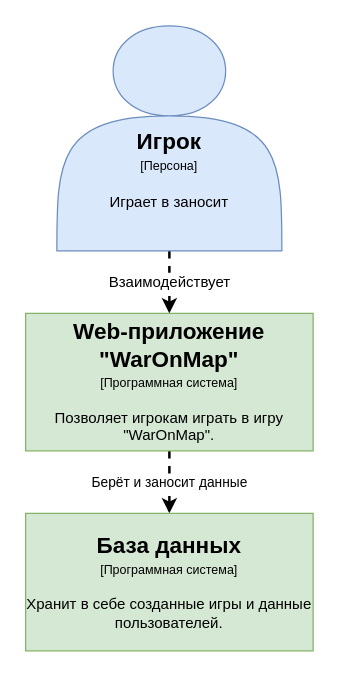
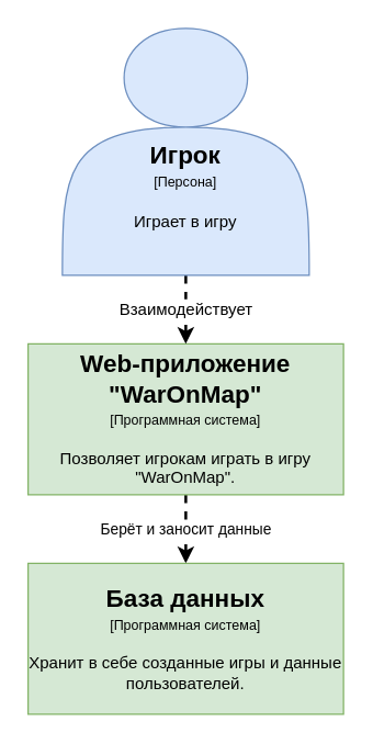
  <mxCell id="0" />
  <mxCell id="1" parent="0" />
  <mxCell id="2" value="Берёт и заносит данные" style="edgeStyle=orthogonalEdgeStyle;rounded=0;orthogonalLoop=1;jettySize=auto;html=1;exitX=0.5;exitY=1;exitDx=0;exitDy=0;dashed=1;strokeWidth=2;" edge="1" parent="1" source="3" target="6"><mxGeometry relative="1" as="geometry" /></mxCell>
  <mxCell id="3" value="&lt;div&gt;&lt;b&gt;&lt;font style=&quot;font-size: 18px&quot;&gt;Web-приложение &quot;WarOnMap&quot;&lt;/font&gt;&lt;/b&gt;&lt;br&gt;&lt;/div&gt;&lt;div&gt;&lt;font style=&quot;font-size: 10px&quot;&gt;[&lt;/font&gt;&lt;font style=&quot;font-size: 10px&quot;&gt;&lt;span class=&quot;tlid-translation translation&quot; lang=&quot;ru&quot;&gt;&lt;span title=&quot;&quot; class=&quot;&quot;&gt;Программная система&lt;/span&gt;&lt;/span&gt;]&lt;/font&gt;&lt;/div&gt;&lt;div&gt;&lt;font style=&quot;font-size: 10px&quot;&gt;&lt;br&gt;&lt;/font&gt;&lt;/div&gt;&lt;div&gt;Позволяет игрокам играть в игру &quot;WarOnMap&quot;.&lt;br&gt;&lt;/div&gt;" style="rounded=0;whiteSpace=wrap;html=1;fillColor=#d5e8d4;strokeColor=#82b366;" parent="1" vertex="1"><mxGeometry x="20" y="250" width="230" height="110" as="geometry" /></mxCell>
  <mxCell id="4" value="&lt;font style=&quot;font-size: 12px&quot;&gt;Взаимодействует&lt;/font&gt;" style="edgeStyle=orthogonalEdgeStyle;rounded=0;orthogonalLoop=1;jettySize=auto;html=1;exitX=0.5;exitY=1;exitDx=0;exitDy=0;entryX=0.5;entryY=0;entryDx=0;entryDy=0;dashed=1;strokeWidth=2;" edge="1" parent="1" source="5" target="3"><mxGeometry relative="1" as="geometry" /></mxCell>
- <mxCell id="5" value="&lt;div&gt;&lt;br&gt;&lt;/div&gt;&lt;div&gt;&lt;br&gt;&lt;/div&gt;&lt;div&gt;&lt;b&gt;&lt;font style=&quot;font-size: 18px&quot;&gt;&lt;br&gt;&lt;/font&gt;&lt;/b&gt;&lt;/div&gt;&lt;div&gt;&lt;b&gt;&lt;font style=&quot;font-size: 18px&quot;&gt;Игрок&lt;br&gt;&lt;/font&gt;&lt;/b&gt;&lt;/div&gt;&lt;div&gt;&lt;font style=&quot;font-size: 10px&quot;&gt;[Персона]&lt;/font&gt;&lt;/div&gt;&lt;div&gt;&lt;font style=&quot;font-size: 10px&quot;&gt;&lt;br&gt;&lt;/font&gt;&lt;/div&gt;&lt;div&gt;Играет в заносит&lt;br&gt;&lt;/div&gt;" style="shape=actor;whiteSpace=wrap;html=1;fillColor=#dae8fc;strokeColor=#6c8ebf;" parent="1" vertex="1"><mxGeometry x="45" y="20" width="180" height="180" as="geometry" /></mxCell>
+ <mxCell id="5" value="&lt;div&gt;&lt;br&gt;&lt;/div&gt;&lt;div&gt;&lt;br&gt;&lt;/div&gt;&lt;div&gt;&lt;b&gt;&lt;font style=&quot;font-size: 18px&quot;&gt;&lt;br&gt;&lt;/font&gt;&lt;/b&gt;&lt;/div&gt;&lt;div&gt;&lt;b&gt;&lt;font style=&quot;font-size: 18px&quot;&gt;Игрок&lt;br&gt;&lt;/font&gt;&lt;/b&gt;&lt;/div&gt;&lt;div&gt;&lt;font style=&quot;font-size: 10px&quot;&gt;[Персона]&lt;/font&gt;&lt;/div&gt;&lt;div&gt;&lt;font style=&quot;font-size: 10px&quot;&gt;&lt;br&gt;&lt;/font&gt;&lt;/div&gt;&lt;div&gt;Играет в игру&lt;br&gt;&lt;/div&gt;" style="shape=actor;whiteSpace=wrap;html=1;fillColor=#dae8fc;strokeColor=#6c8ebf;" parent="1" vertex="1"><mxGeometry x="45" y="20" width="180" height="180" as="geometry" /></mxCell>
  <mxCell id="6" value="&lt;div&gt;&lt;b&gt;&lt;font style=&quot;font-size: 18px&quot;&gt;База данных&lt;/font&gt;&lt;/b&gt;&lt;br&gt;&lt;/div&gt;&lt;div&gt;&lt;font style=&quot;font-size: 10px&quot;&gt;[&lt;/font&gt;&lt;font style=&quot;font-size: 10px&quot;&gt;&lt;span class=&quot;tlid-translation translation&quot; lang=&quot;ru&quot;&gt;&lt;span title=&quot;&quot; class=&quot;&quot;&gt;Программная система&lt;/span&gt;&lt;/span&gt;]&lt;/font&gt;&lt;/div&gt;&lt;div&gt;&lt;font style=&quot;font-size: 10px&quot;&gt;&lt;br&gt;&lt;/font&gt;&lt;/div&gt;&lt;div&gt;Хранит в себе созданные игры и данные пользователей.&lt;br&gt;&lt;/div&gt;" style="rounded=0;whiteSpace=wrap;html=1;fillColor=#d5e8d4;strokeColor=#82b366;" parent="1" vertex="1"><mxGeometry x="20" y="410" width="230" height="110" as="geometry" /></mxCell>
